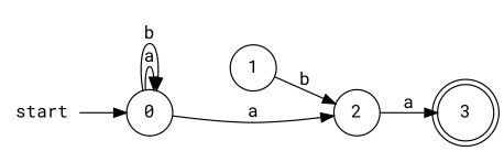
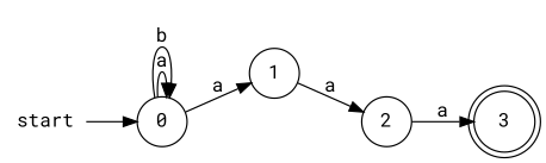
  digraph {
    fontname="Roboto Mono"
    rankdir=LR
    node [fontname="Roboto Mono" shape=circle]
    edge [fontname="Roboto Mono"]
    start [shape=plaintext]
    0
    1
    2
    3 [shape=doublecircle]
    start -> 0
    0 -> 0 [label=a]
    0 -> 0 [label=b]
-   0 -> 2 [label=a]
-   1 -> 2 [label=b]
+   0 -> 1 [label=a]
+   1 -> 2 [label=a]
    2 -> 3 [label=a]
  }
